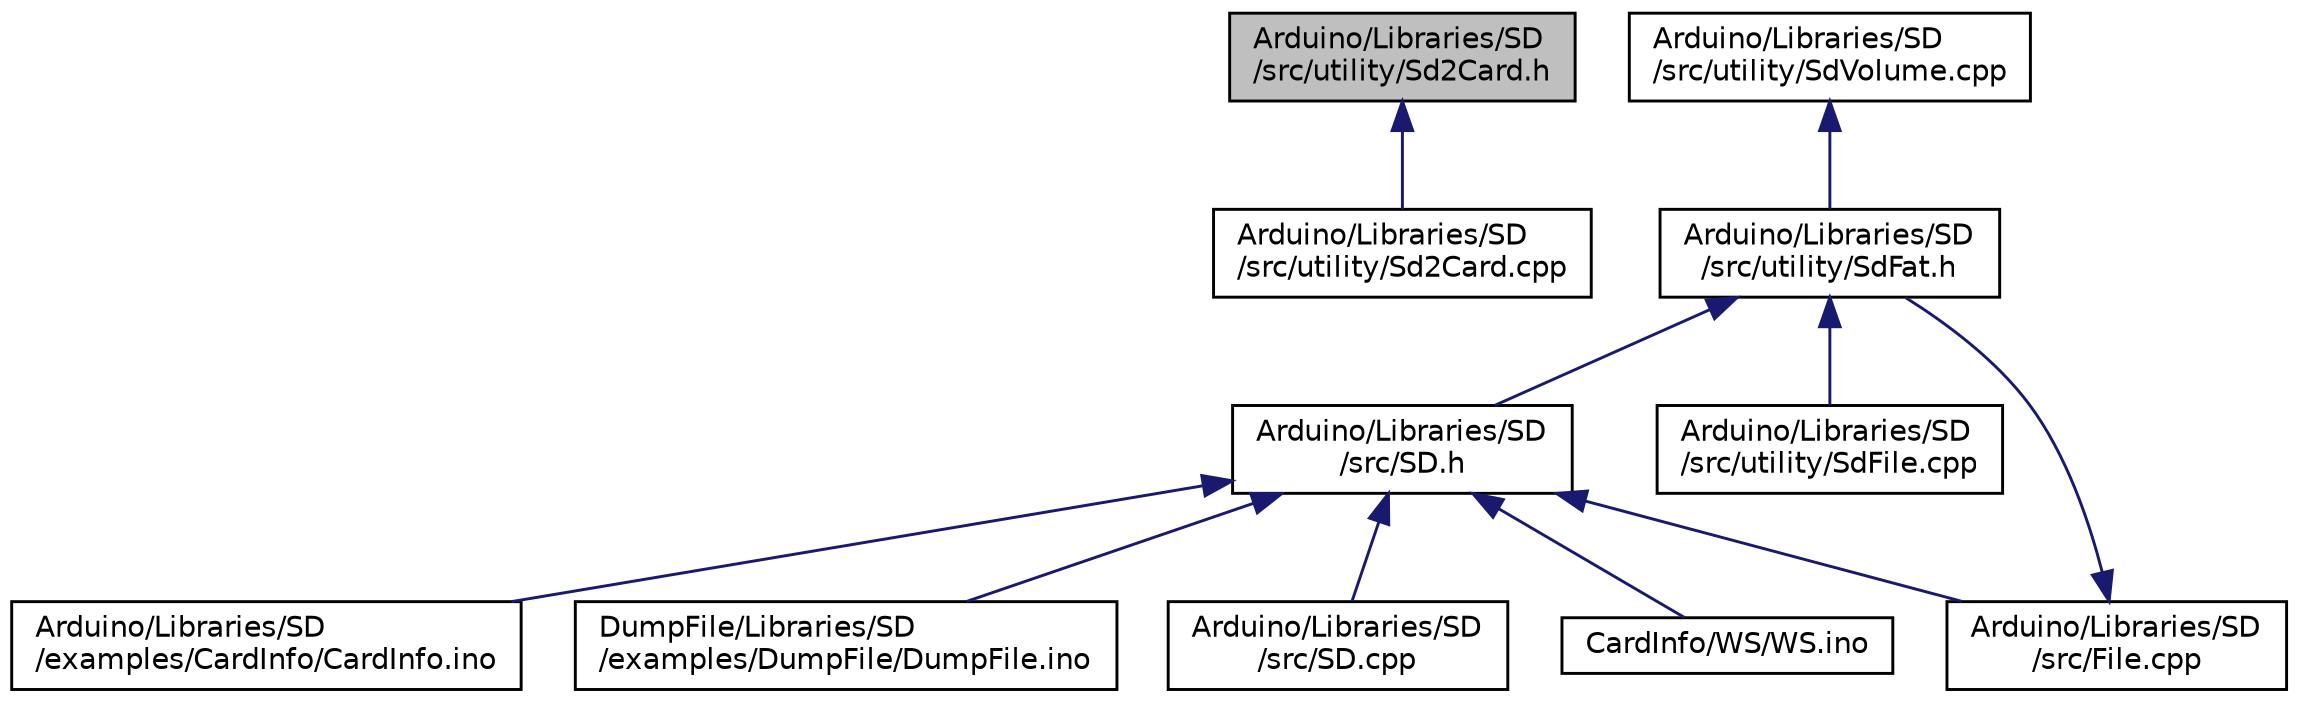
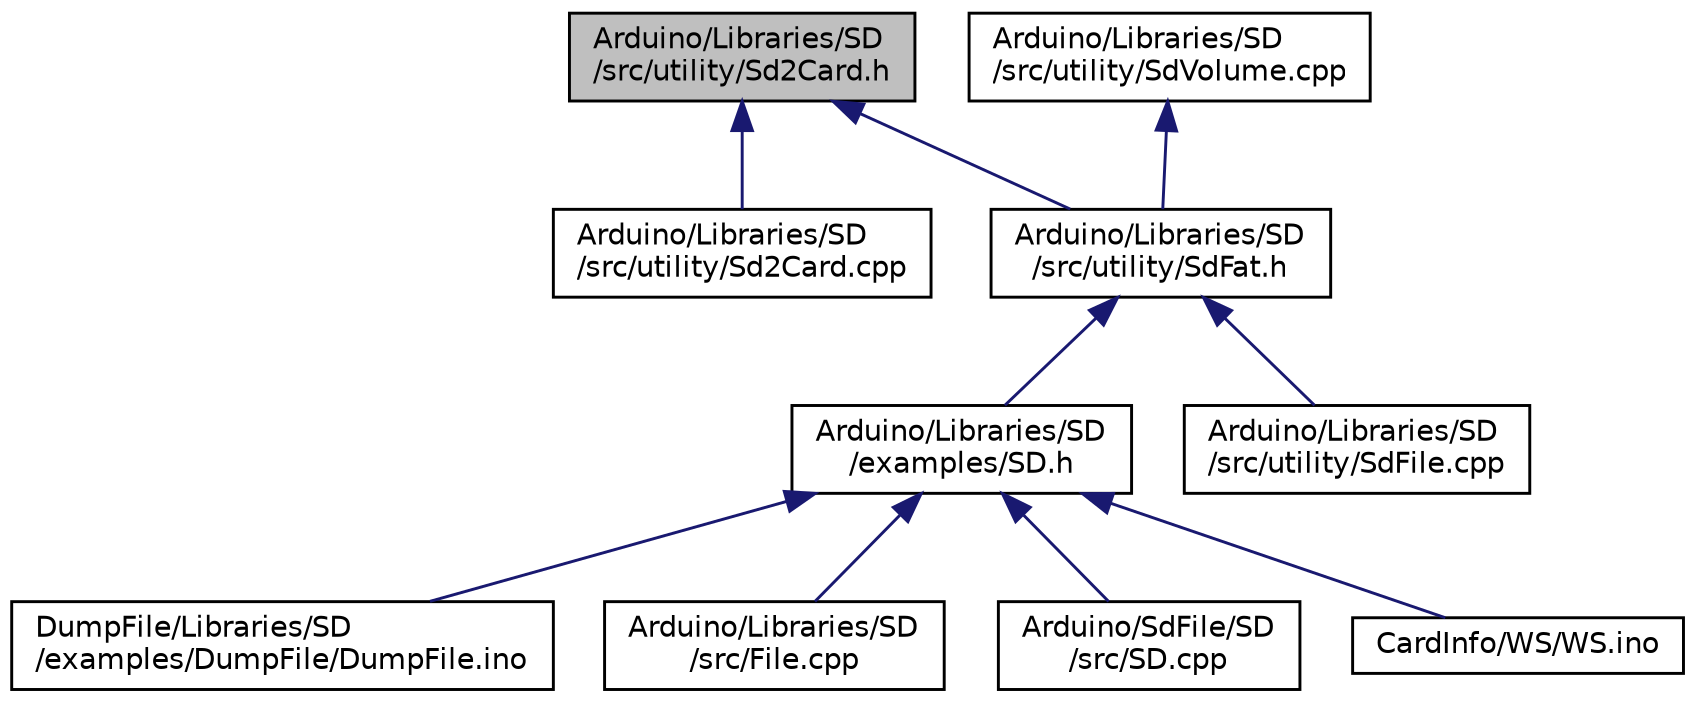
  digraph {
    node [color=black fillcolor=white fontname=Helvetica fontsize=10 shape=record style=filled]
    edge [color=midnightblue dir=back fontname=Helvetica fontsize=10 labelfontname=Helvetica labelfontsize=10 style=solid]
    n1 [fillcolor=grey75 fontcolor=black height=0.2 label="Arduino/Libraries/SD\l/src/utility/Sd2Card.h" width=0.4]
    n2 [height=0.2 label="Arduino/Libraries/SD\l/src/utility/Sd2Card.cpp" width=0.4]
    n3 [height=0.2 label="Arduino/Libraries/SD\l/src/utility/SdFat.h" width=0.4]
-   n4 [height=0.2 label="Arduino/Libraries/SD\l/src/SD.h" width=0.4]
+   n4 [height=0.2 label="Arduino/Libraries/SD\l/examples/SD.h" width=0.4]
    n5 [height=0.2 label="Arduino/Libraries/SD\l/src/utility/SdFile.cpp" width=0.4]
-   n6 [height=0.2 label="Arduino/Libraries/SD\l/examples/CardInfo/CardInfo.ino" width=0.4]
    n7 [height=0.2 label="DumpFile/Libraries/SD\l/examples/DumpFile/DumpFile.ino" width=0.4]
    n8 [height=0.2 label="Arduino/Libraries/SD\l/src/File.cpp" width=0.4]
-   n9 [height=0.2 label="Arduino/Libraries/SD\l/src/SD.cpp" width=0.4]
+   n9 [height=0.2 label="Arduino/SdFile/SD\l/src/SD.cpp" width=0.4]
    n10 [height=0.2 label="CardInfo/WS/WS.ino" width=0.4]
    n11 [height=0.2 label="Arduino/Libraries/SD\l/src/utility/SdVolume.cpp" width=0.4]
    n1 -> n2
-   n8 -> n3
+   n1 -> n3
    n3 -> n4
    n3 -> n5
-   n4 -> n6
    n4 -> n7
    n4 -> n8
    n4 -> n9
    n4 -> n10
    n11 -> n3
  }
